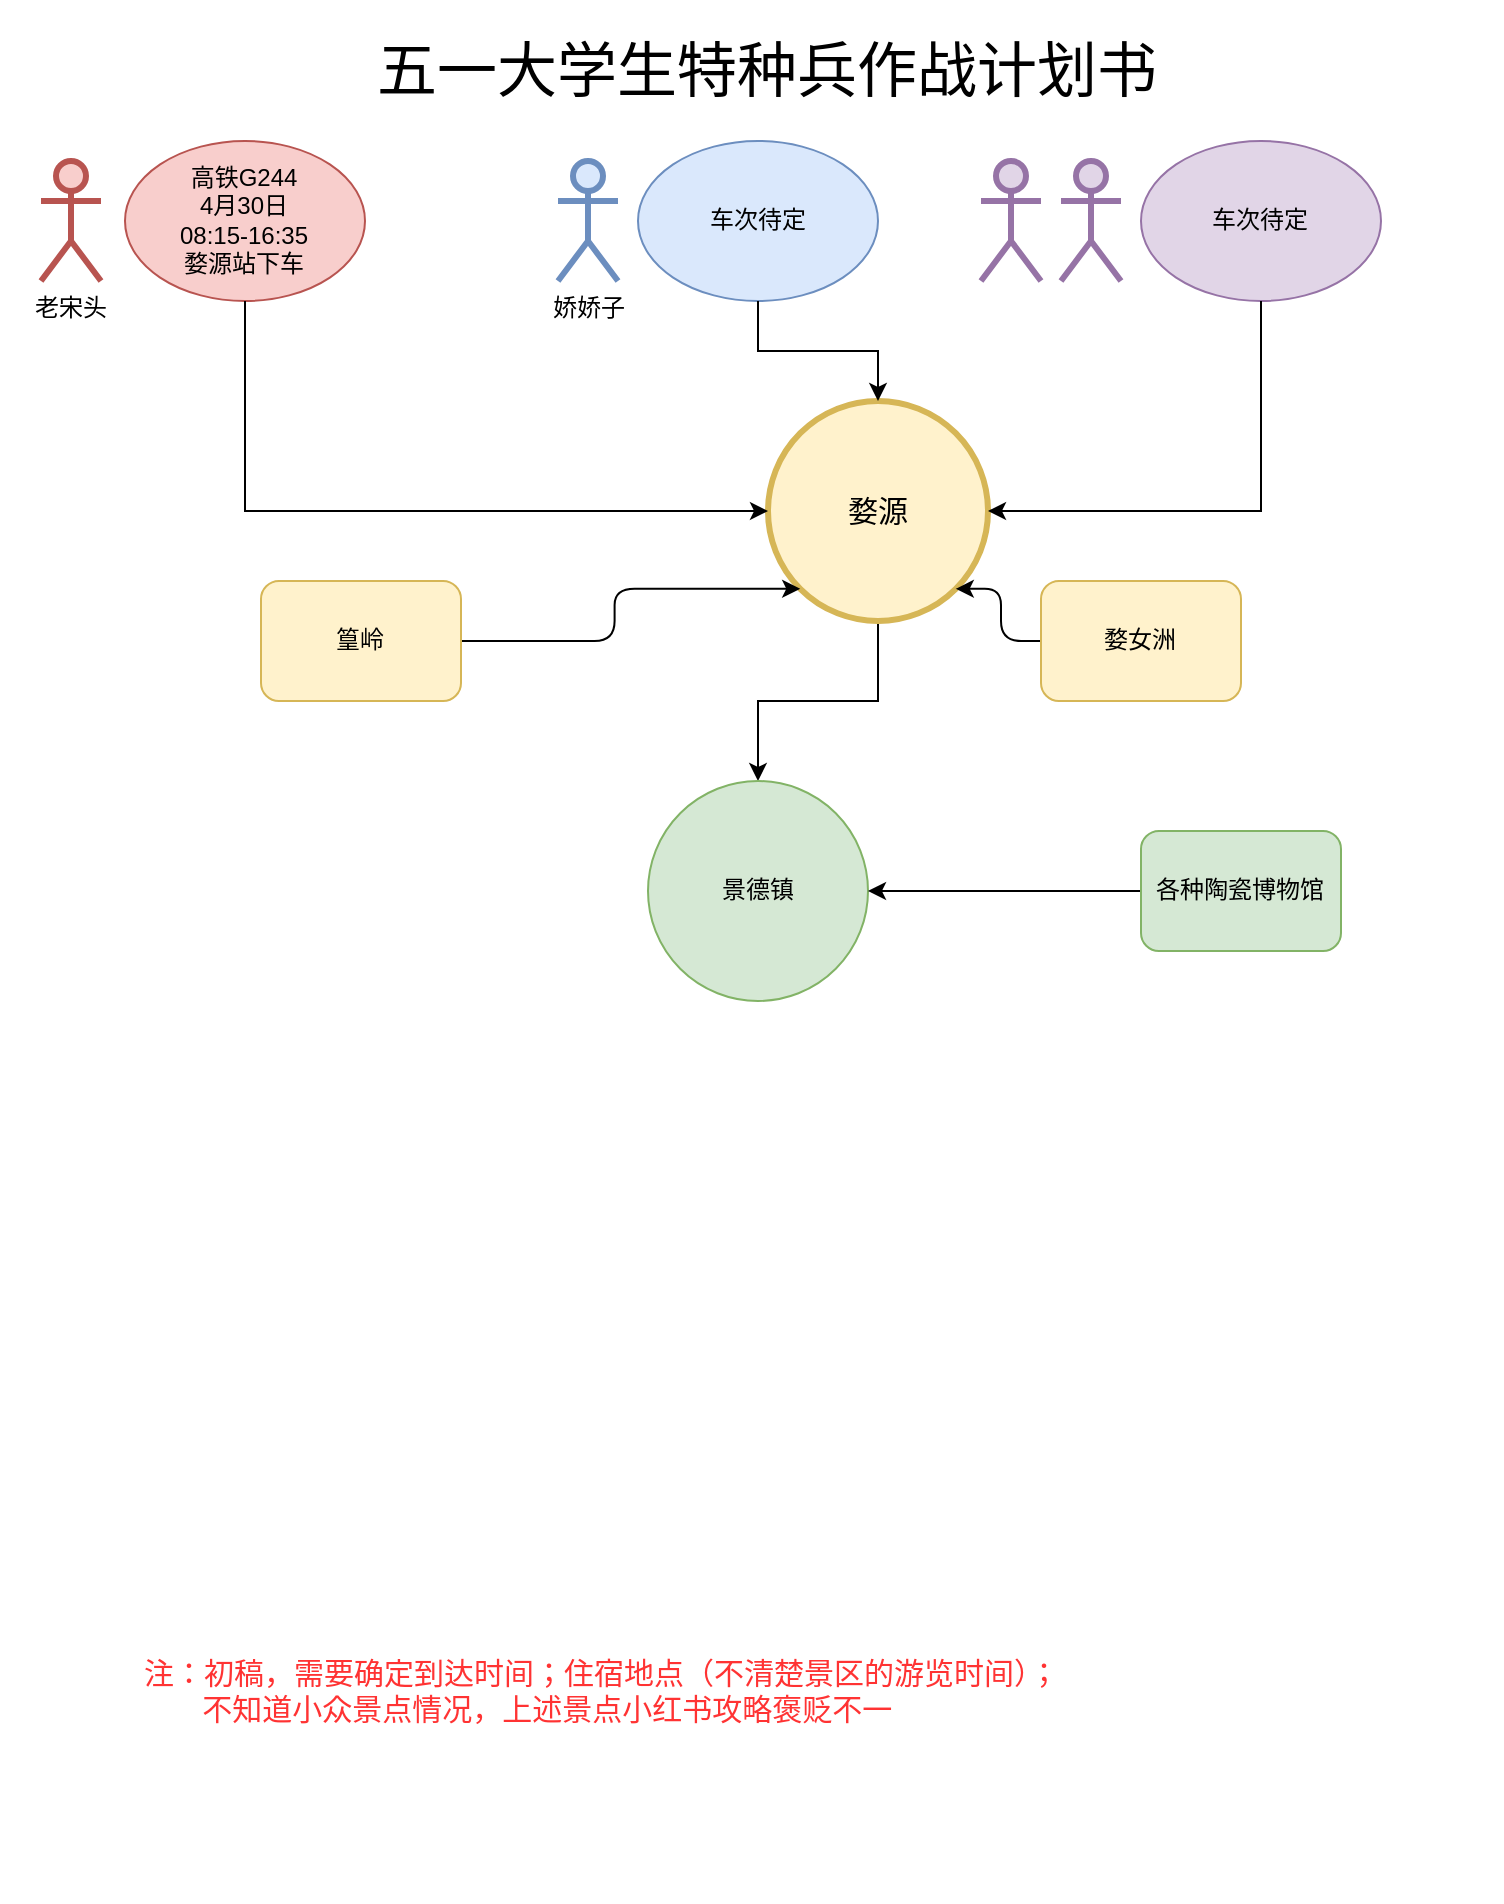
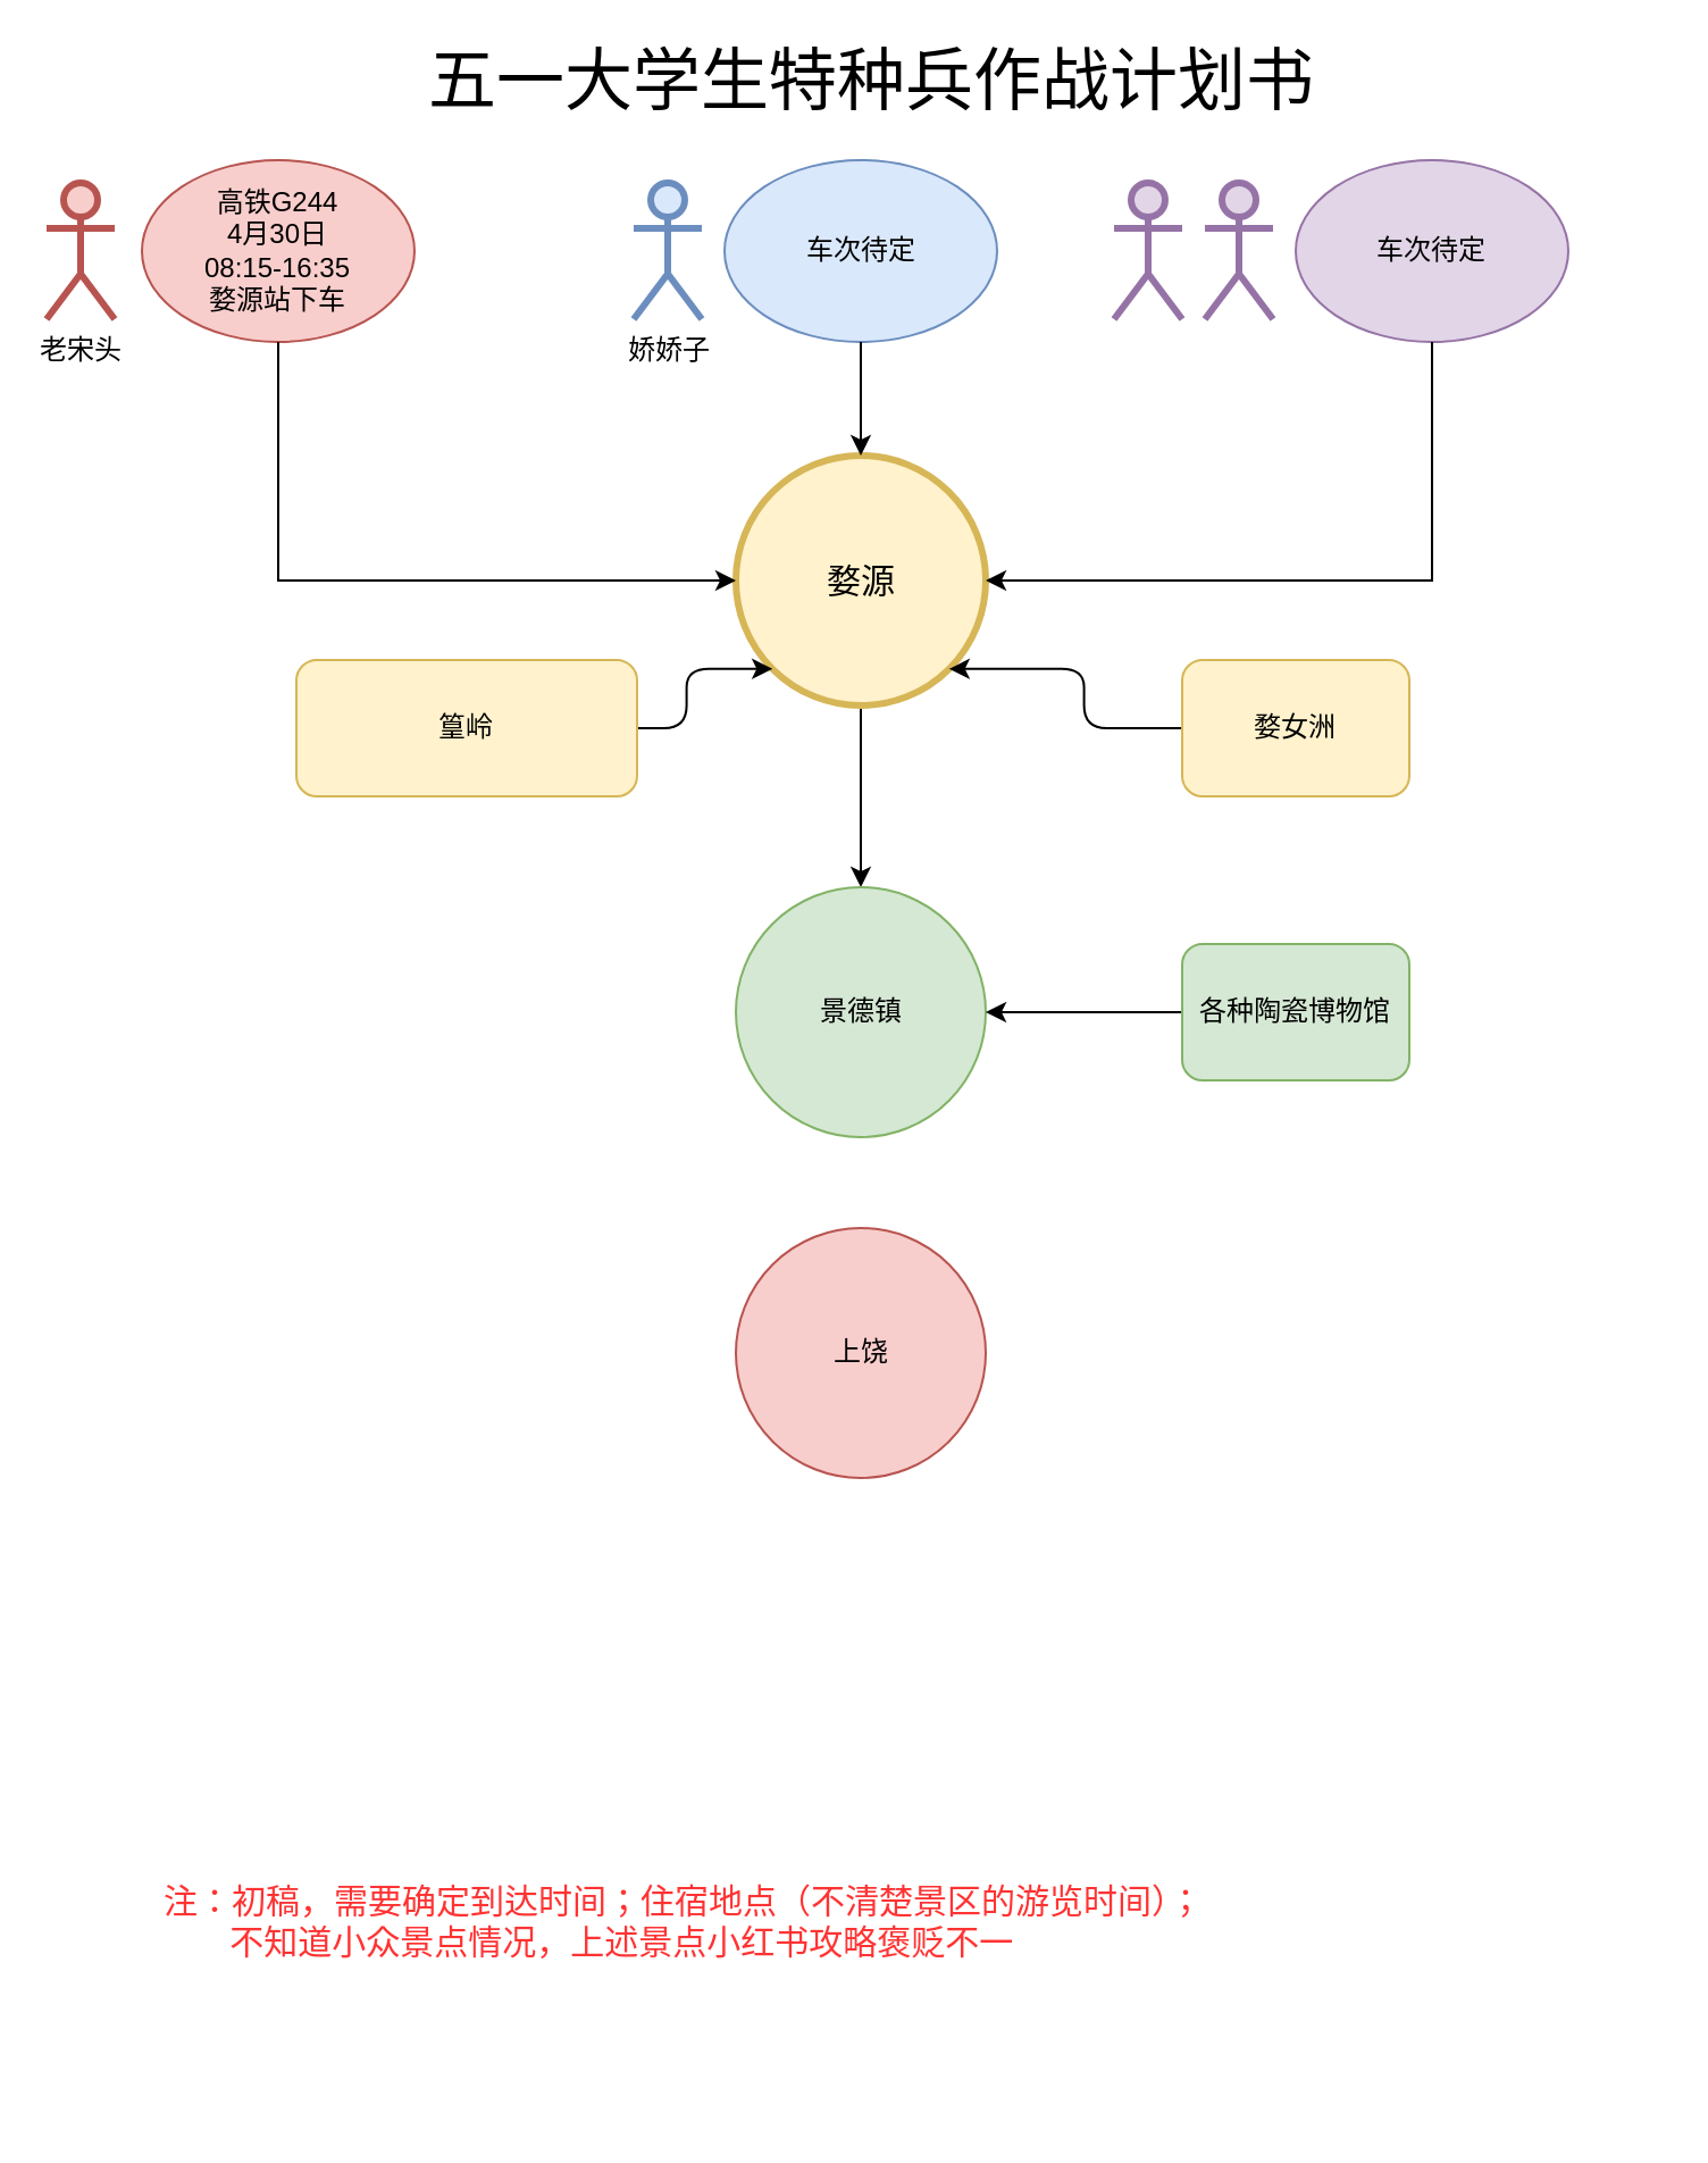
  <mxCell id="0" />
  <mxCell id="1" parent="0" />
  <mxCell id="2" value="&lt;font face=&quot;宋体&quot; style=&quot;font-size: 30px;&quot;&gt;五一大学生特种兵作战计划书&lt;/font&gt;" style="text;html=1;align=center;verticalAlign=middle;whiteSpace=wrap;rounded=0;" vertex="1" parent="1"><mxGeometry x="88" y="20" width="591" height="30" as="geometry" /></mxCell>
  <mxCell id="3" value="" style="group" vertex="1" connectable="0" parent="1"><mxGeometry x="20" y="70" width="162" height="80" as="geometry" /></mxCell>
  <mxCell id="4" value="老宋头" style="shape=umlActor;verticalLabelPosition=bottom;verticalAlign=top;html=1;outlineConnect=0;fillColor=#f8cecc;strokeColor=#b85450;strokeWidth=3;" vertex="1" parent="3"><mxGeometry y="10" width="30" height="60" as="geometry" /></mxCell>
  <mxCell id="5" value="高铁G244&lt;div&gt;4月30日&lt;br&gt;&lt;div&gt;08:15-16:35&lt;/div&gt;&lt;div&gt;婺源站下车&lt;/div&gt;&lt;/div&gt;" style="ellipse;whiteSpace=wrap;html=1;fillColor=#f8cecc;strokeColor=#b85450;" vertex="1" parent="3"><mxGeometry x="42" width="120" height="80" as="geometry" /></mxCell>
  <mxCell id="6" value="" style="group" vertex="1" connectable="0" parent="1"><mxGeometry x="278.5" y="70" width="160" height="80" as="geometry" /></mxCell>
  <mxCell id="7" value="娇娇子" style="shape=umlActor;verticalLabelPosition=bottom;verticalAlign=top;html=1;outlineConnect=0;strokeWidth=3;fillColor=#dae8fc;strokeColor=#6c8ebf;" vertex="1" parent="6"><mxGeometry y="10" width="30" height="60" as="geometry" /></mxCell>
  <mxCell id="8" value="车次待定" style="ellipse;whiteSpace=wrap;html=1;fillColor=#dae8fc;strokeColor=#6c8ebf;" vertex="1" parent="6"><mxGeometry x="40" width="120" height="80" as="geometry" /></mxCell>
  <mxCell id="9" style="edgeStyle=orthogonalEdgeStyle;rounded=0;orthogonalLoop=1;jettySize=auto;html=1;exitX=0.5;exitY=1;exitDx=0;exitDy=0;entryX=0.5;entryY=0;entryDx=0;entryDy=0;" edge="1" parent="1" source="10" target="22"><mxGeometry relative="1" as="geometry" /></mxCell>
- <mxCell id="10" value="&lt;font style=&quot;font-size: 15px;&quot;&gt;婺源&lt;/font&gt;" style="ellipse;whiteSpace=wrap;html=1;aspect=fixed;strokeWidth=3;fillColor=#fff2cc;strokeColor=#d6b656;" vertex="1" parent="1"><mxGeometry x="383.5" y="200" width="110" height="110" as="geometry" /></mxCell>
+ <mxCell id="10" value="&lt;font style=&quot;font-size: 15px;&quot;&gt;婺源&lt;/font&gt;" style="ellipse;whiteSpace=wrap;html=1;aspect=fixed;strokeWidth=3;fillColor=#fff2cc;strokeColor=#d6b656;" vertex="1" parent="1"><mxGeometry x="323.5" y="200" width="110" height="110" as="geometry" /></mxCell>
  <mxCell id="11" value="" style="group" vertex="1" connectable="0" parent="1"><mxGeometry x="490" y="70" width="200" height="80" as="geometry" /></mxCell>
  <mxCell id="12" value="" style="shape=umlActor;verticalLabelPosition=bottom;verticalAlign=top;html=1;outlineConnect=0;fillColor=#e1d5e7;strokeColor=#9673a6;strokeWidth=3;" vertex="1" parent="11"><mxGeometry y="10" width="30" height="60" as="geometry" /></mxCell>
  <mxCell id="13" value="" style="shape=umlActor;verticalLabelPosition=bottom;verticalAlign=top;html=1;outlineConnect=0;fillColor=#e1d5e7;strokeColor=#9673a6;strokeWidth=3;" vertex="1" parent="11"><mxGeometry x="40" y="10" width="30" height="60" as="geometry" /></mxCell>
  <mxCell id="14" value="车次待定" style="ellipse;whiteSpace=wrap;html=1;fillColor=#e1d5e7;strokeColor=#9673a6;" vertex="1" parent="11"><mxGeometry x="80" width="120" height="80" as="geometry" /></mxCell>
  <mxCell id="15" style="edgeStyle=orthogonalEdgeStyle;rounded=0;orthogonalLoop=1;jettySize=auto;html=1;exitX=0.5;exitY=1;exitDx=0;exitDy=0;entryX=0.5;entryY=0;entryDx=0;entryDy=0;" edge="1" parent="1" source="8" target="10"><mxGeometry relative="1" as="geometry" /></mxCell>
  <mxCell id="16" style="edgeStyle=orthogonalEdgeStyle;rounded=0;orthogonalLoop=1;jettySize=auto;html=1;exitX=0.5;exitY=1;exitDx=0;exitDy=0;entryX=0;entryY=0.5;entryDx=0;entryDy=0;" edge="1" parent="1" source="5" target="10"><mxGeometry relative="1" as="geometry" /></mxCell>
  <mxCell id="17" style="edgeStyle=orthogonalEdgeStyle;rounded=0;orthogonalLoop=1;jettySize=auto;html=1;exitX=0.5;exitY=1;exitDx=0;exitDy=0;entryX=1;entryY=0.5;entryDx=0;entryDy=0;" edge="1" parent="1" source="14" target="10"><mxGeometry relative="1" as="geometry" /></mxCell>
  <mxCell id="18" style="edgeStyle=orthogonalEdgeStyle;rounded=1;orthogonalLoop=1;jettySize=auto;html=1;exitX=1;exitY=0.5;exitDx=0;exitDy=0;entryX=0;entryY=1;entryDx=0;entryDy=0;curved=0;" edge="1" parent="1" source="19" target="10"><mxGeometry relative="1" as="geometry" /></mxCell>
- <mxCell id="19" value="篁岭" style="rounded=1;whiteSpace=wrap;html=1;fillColor=#fff2cc;strokeColor=#d6b656;" vertex="1" parent="1"><mxGeometry x="130" y="290" width="100" height="60" as="geometry" /></mxCell>
+ <mxCell id="19" value="篁岭" style="rounded=1;whiteSpace=wrap;html=1;fillColor=#fff2cc;strokeColor=#d6b656;" vertex="1" parent="1"><mxGeometry x="130" y="290" width="150" height="60" as="geometry" /></mxCell>
  <mxCell id="20" style="edgeStyle=orthogonalEdgeStyle;rounded=1;orthogonalLoop=1;jettySize=auto;html=1;exitX=0;exitY=0.5;exitDx=0;exitDy=0;entryX=1;entryY=1;entryDx=0;entryDy=0;curved=0;" edge="1" parent="1" source="21" target="10"><mxGeometry relative="1" as="geometry" /></mxCell>
  <mxCell id="21" value="婺女洲" style="rounded=1;whiteSpace=wrap;html=1;fillColor=#fff2cc;strokeColor=#d6b656;" vertex="1" parent="1"><mxGeometry x="520" y="290" width="100" height="60" as="geometry" /></mxCell>
  <mxCell id="22" value="景德镇" style="ellipse;whiteSpace=wrap;html=1;aspect=fixed;fillColor=#d5e8d4;strokeColor=#82b366;" vertex="1" parent="1"><mxGeometry x="323.5" y="390" width="110" height="110" as="geometry" /></mxCell>
  <mxCell id="23" style="edgeStyle=orthogonalEdgeStyle;rounded=0;orthogonalLoop=1;jettySize=auto;html=1;exitX=0;exitY=0.5;exitDx=0;exitDy=0;entryX=1;entryY=0.5;entryDx=0;entryDy=0;" edge="1" parent="1" source="24" target="22"><mxGeometry relative="1" as="geometry" /></mxCell>
- <mxCell id="24" value="各种陶瓷博物馆" style="rounded=1;whiteSpace=wrap;html=1;fillColor=#d5e8d4;strokeColor=#82b366;" vertex="1" parent="1"><mxGeometry x="570" y="415" width="100" height="60" as="geometry" /></mxCell>
+ <mxCell id="24" value="各种陶瓷博物馆" style="rounded=1;whiteSpace=wrap;html=1;fillColor=#d5e8d4;strokeColor=#82b366;" vertex="1" parent="1"><mxGeometry x="520" y="415" width="100" height="60" as="geometry" /></mxCell>
+ <mxCell id="25" value="上饶" style="ellipse;whiteSpace=wrap;html=1;aspect=fixed;fillColor=#f8cecc;strokeColor=#b85450;" vertex="1" parent="1"><mxGeometry x="323.5" y="540" width="110" height="110" as="geometry" /></mxCell>
  <mxCell id="26" value="&lt;font style=&quot;font-size: 15px;&quot; color=&quot;#ff3333&quot;&gt;注：初稿，需要确定到达时间；住宿地点（不清楚景区的游览时间）；&lt;/font&gt;&lt;div&gt;&lt;font style=&quot;font-size: 15px;&quot; color=&quot;#ff3333&quot;&gt;&amp;nbsp; &amp;nbsp; &amp;nbsp; &amp;nbsp;不知道小众景点情况，上述景点小红书攻略褒贬不一&lt;/font&gt;&lt;/div&gt;" style="text;html=1;align=left;verticalAlign=middle;whiteSpace=wrap;rounded=0;" vertex="1" parent="1"><mxGeometry x="70" y="760" width="660" height="170" as="geometry" /></mxCell>
